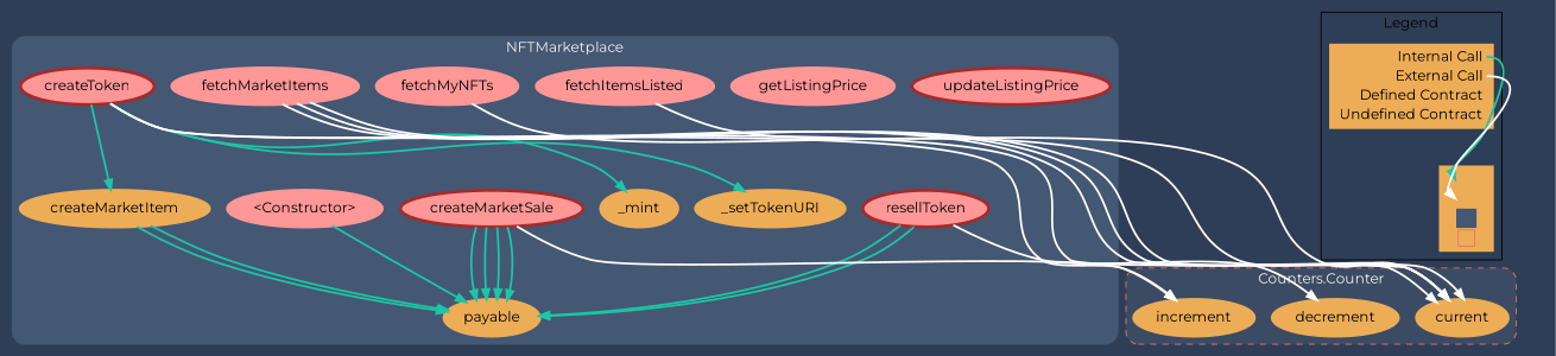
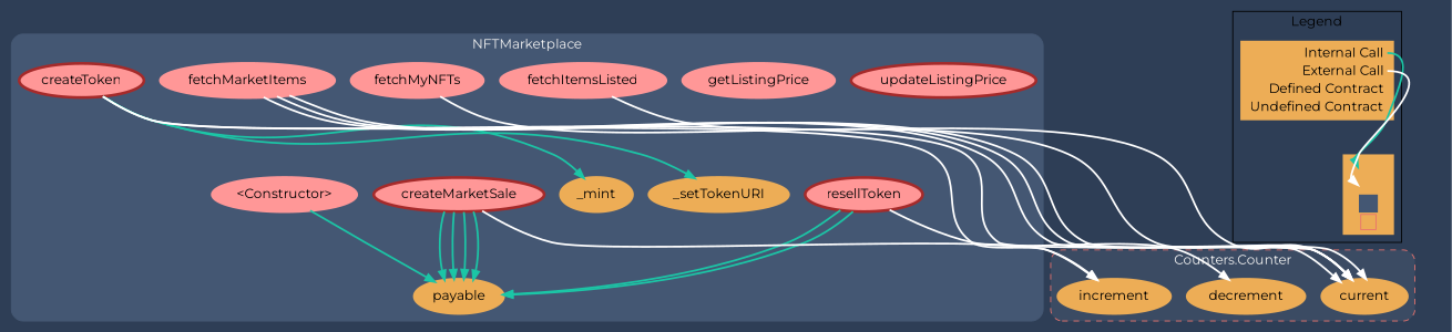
  digraph {
    bgcolor="#2e3e56"
    compound=true
    fontname=Montserrat
    rankdir=TB
    node [color="#edad56" fillcolor="#FF9797" fontname=Montserrat penwidth=3 style=filled]
    edge [color="#1bc6a6" fontname=Montserrat penwidth=2]
    n1 [color="#FF9797" label="<Constructor>"]
    n2 [color=brown label=updateListingPrice]
    n3 [color="#FF9797" label=getListingPrice]
    n4 [color=brown label=createToken]
-   n5 [fillcolor="#edad56" label=createMarketItem]
    n6 [color=brown label=resellToken]
    n7 [color=brown label=createMarketSale]
    n8 [color="#FF9797" label=fetchMarketItems]
    n9 [color="#FF9797" label=fetchMyNFTs]
    n10 [color="#FF9797" label=fetchItemsListed]
    n11 [fillcolor="#edad56" label=payable]
    n12 [fillcolor="#edad56" label=_mint]
    n13 [fillcolor="#edad56" label=_setTokenURI]
    n14 [fillcolor="#edad56" label=increment]
    n15 [fillcolor="#edad56" label=current]
    n16 [fillcolor="#edad56" label=decrement]
    n17 [fillcolor="#edad56" label=<<table border="0" cellpadding="2" cellspacing="0" cellborder="0">   <tr><td align="right" port="i1">Internal Call</td></tr>   <tr><td align="right" port="i2">External Call</td></tr>   <tr><td align="right" port="i3">Defined Contract</td></tr>   <tr><td align="right" port="i4">Undefined Contract</td></tr>   </table>> shape=plaintext]
    n18 [fillcolor="#edad56" label=<<table border="0" cellpadding="2" cellspacing="0" cellborder="0">   <tr><td port="i1">&nbsp;&nbsp;&nbsp;</td></tr>   <tr><td port="i2">&nbsp;&nbsp;&nbsp;</td></tr>   <tr><td port="i3" bgcolor="#445773">&nbsp;&nbsp;&nbsp;</td></tr>   <tr><td port="i4">     <table border="1" cellborder="0" cellspacing="0" cellpadding="7" color="#e8726d">       <tr>        <td></td>       </tr>      </table>   </td></tr>   </table>> shape=plaintext]
    subgraph cluster_1 {
      bgcolor="#445773"
      color="#445773"
      fontcolor="#f0f0f0"
      label=NFTMarketplace
      style=rounded
      n1
      n2
      n3
      n4
-     n5
      n6
      n7
      n8
      n9
      n10
      n11
      n12
      n13
    }
    subgraph cluster_2 {
      bgcolor="#3b4b63"
      color="#e8726d"
      fontcolor="#f0f0f0"
      label="Counters.Counter"
      style="rounded,dashed"
      n14
      n15
      n16
    }
    subgraph cluster_3 {
      label=Legend
      n17
      n18
    }
    n1 -> n11
-   n4 -> n5
    n4 -> n12
    n4 -> n13
    n4 -> n14 [color=white]
    n4 -> n15 [color=white]
-   n5 -> n11
-   n5 -> n11
    n6 -> n11
    n6 -> n11
    n6 -> n16 [color=white]
    n7 -> n11
    n7 -> n11
    n7 -> n11
    n7 -> n11
    n7 -> n14 [color=white]
    n8 -> n15 [color=white]
    n8 -> n15 [color=white]
    n8 -> n15 [color=white]
    n9 -> n15 [color=white]
    n10 -> n15 [color=white]
    n17 -> n18 [headport="i1:w" tailport="i1:e"]
    n17 -> n18 [color=white headport="i2:w" tailport="i2:e"]
  }
